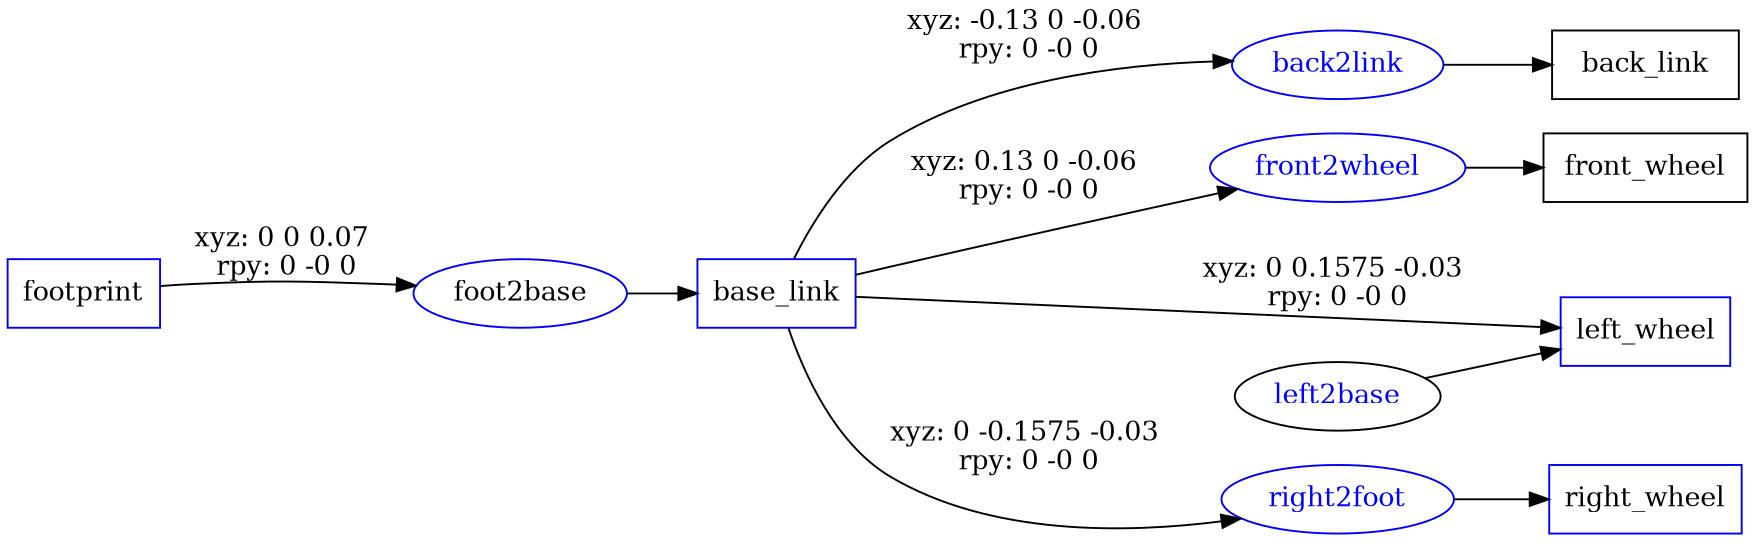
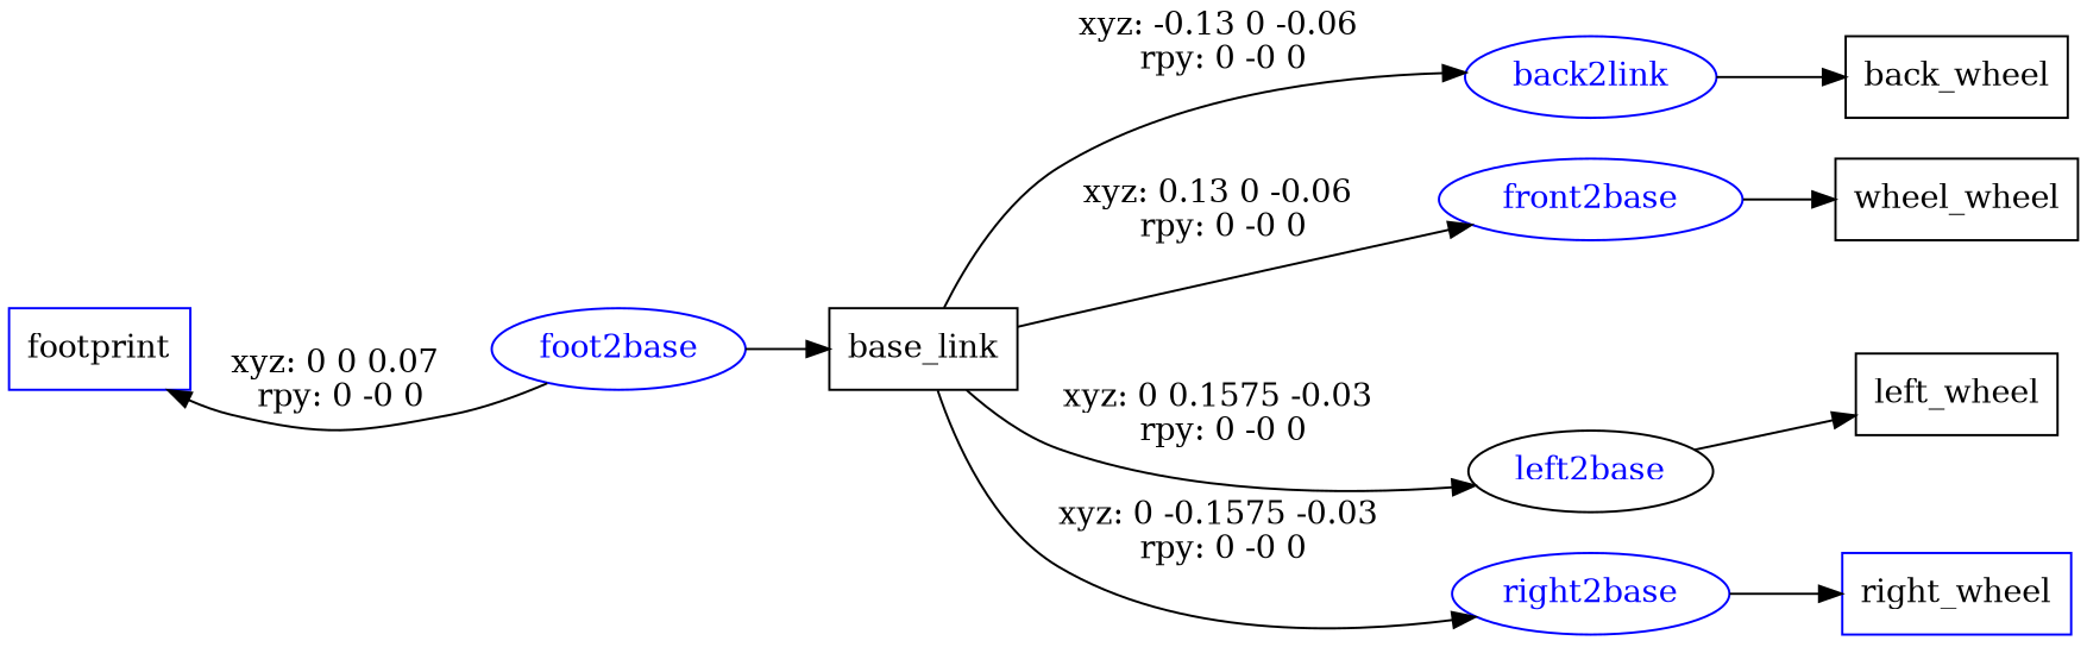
  digraph {
    rankdir=LR
    node [color=blue shape=box]
    n1 [label=footprint]
-   foot2base [fontcolor=black shape=ellipse]
-   n3 [label=base_link]
+   foot2base [fontcolor=blue shape=ellipse]
+   n3 [label=base_link color=""]
    n4 [fontcolor=blue label=back2link shape=ellipse]
-   front2base [fontcolor=blue shape=ellipse label=front2wheel]
+   front2base [fontcolor=blue shape=ellipse]
    left2base [color=black fontcolor=blue shape=ellipse]
-   right2base [fontcolor=blue shape=ellipse label=right2foot]
-   n8 [label=back_link color=""]
-   n9 [label=front_wheel color=""]
-   n10 [label=left_wheel]
+   right2base [fontcolor=blue shape=ellipse]
+   n8 [label=back_wheel color=""]
+   n9 [label=wheel_wheel color=""]
+   n10 [label=left_wheel color=""]
    n11 [label=right_wheel]
-   n1 -> foot2base [label="xyz: 0 0 0.07 \nrpy: 0 -0 0"]
+   foot2base -> n1 [label="xyz: 0 0 0.07 \nrpy: 0 -0 0"]
    foot2base -> n3
    n3 -> n4 [label="xyz: -0.13 0 -0.06 \nrpy: 0 -0 0"]
    n3 -> front2base [label="xyz: 0.13 0 -0.06 \nrpy: 0 -0 0"]
-   n3 -> n10 [label="xyz: 0 0.1575 -0.03 \nrpy: 0 -0 0"]
+   n3 -> left2base [label="xyz: 0 0.1575 -0.03 \nrpy: 0 -0 0"]
    n3 -> right2base [label="xyz: 0 -0.1575 -0.03 \nrpy: 0 -0 0"]
    n4 -> n8
    front2base -> n9
    left2base -> n10
    right2base -> n11
  }
